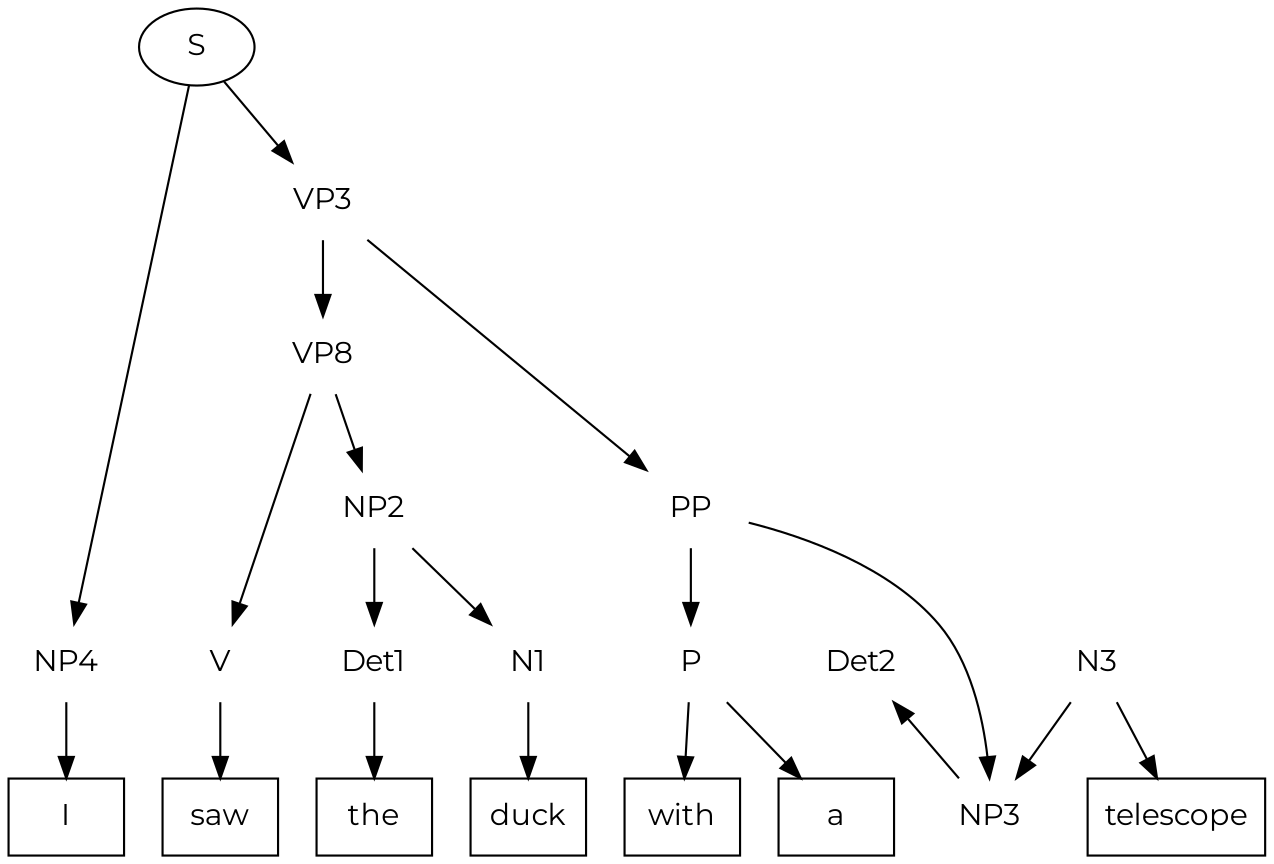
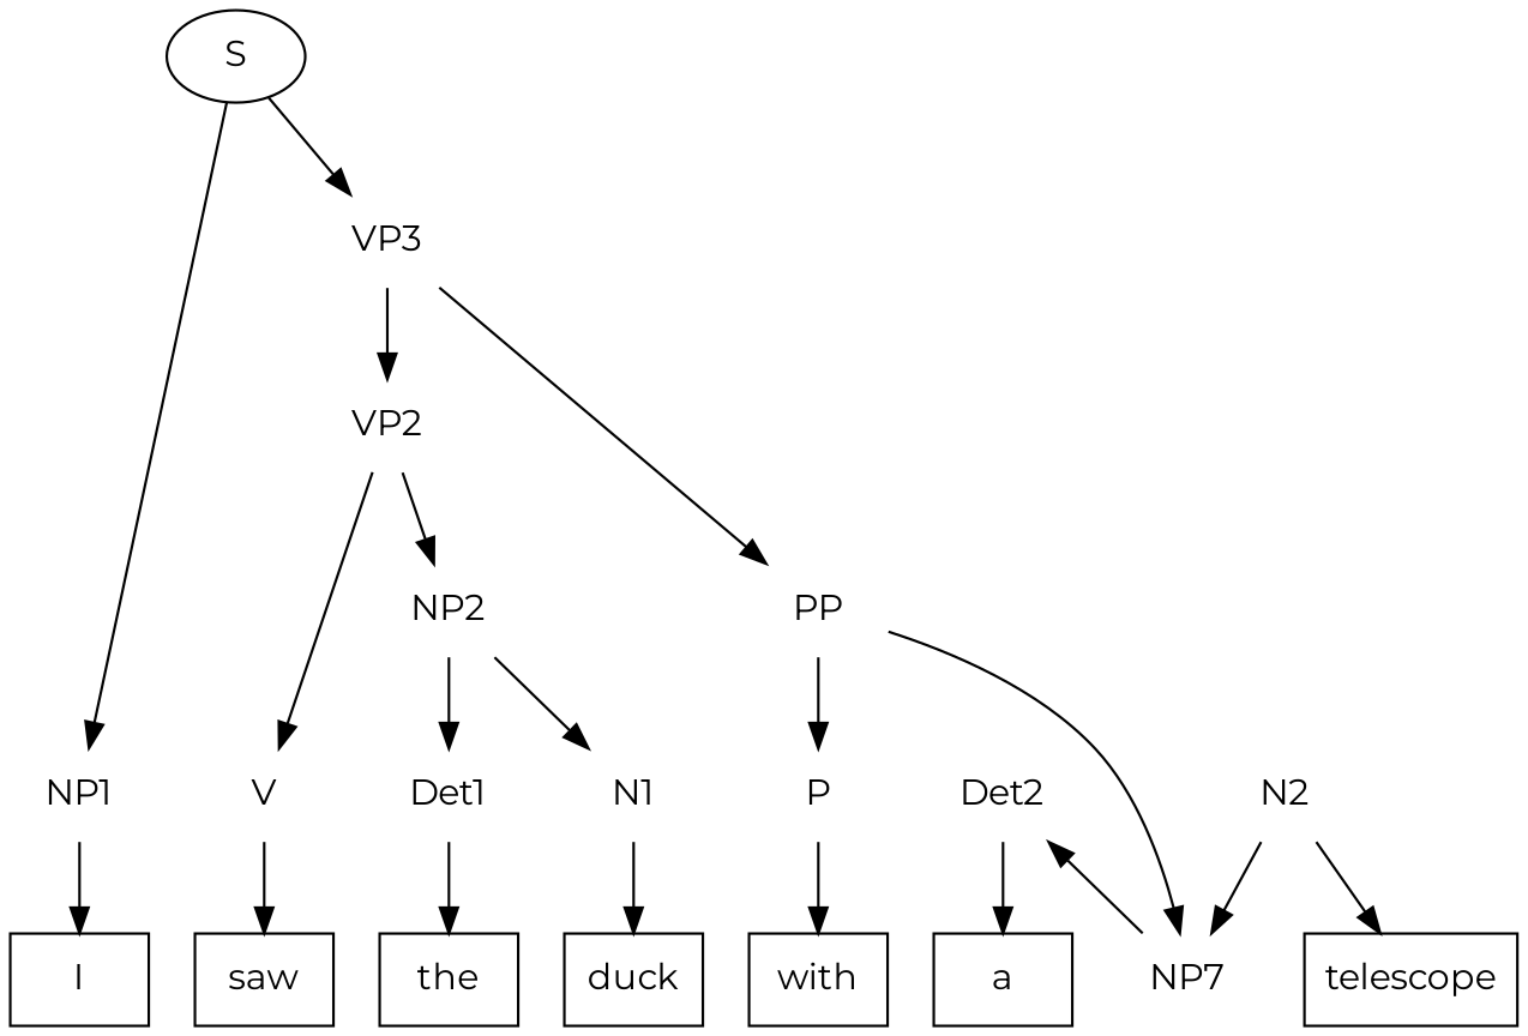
  digraph {
    fontname=Montserrat
    rankdir=TB
    node [fontname=Montserrat shape=none]
    edge [fontname=Montserrat style=solid]
    I [shape=box]
    saw [shape=box]
    the [shape=box]
    duck [shape=box]
    with [shape=box]
    a [shape=box]
    telescope [shape=box]
-   NP1 [label=NP4]
+   NP1
    V
    Det1
    N1
    P
    Det2
-   N2 [label=N3]
-   NP3
+   N2
+   NP3 [label=NP7]
    S [shape=""]
    n17 [label=VP3]
-   VP2 [label=VP8]
+   VP2
    PP
    NP2
    subgraph sub_1 {
      rank=same
      rankdir=LR
      I
      saw
      the
      duck
      with
      a
      telescope
    }
    subgraph sub_2 {
      rank=same
      rankdir=LR
      NP1
      V
      Det1
      N1
      P
      Det2
      N2
    }
    I -> saw [style=invis]
    saw -> the [style=invis]
    the -> duck [style=invis]
    duck -> with [style=invis]
    with -> a [style=invis]
    a -> telescope [style=invis]
    NP1 -> I
    NP1 -> V [style=invis]
    V -> saw
    V -> Det1 [style=invis]
    Det1 -> the
    Det1 -> N1 [style=invis]
    N1 -> duck
    N1 -> P [style=invis]
    P -> with
    P -> Det2 [style=invis]
-   P -> a
+   Det2 -> a
    Det2 -> N2 [style=invis]
    N2 -> telescope
    N2 -> NP3
    NP3 -> Det2
    S -> NP1
    S -> n17
    n17 -> VP2
    n17 -> PP
    VP2 -> V
    VP2 -> NP2
    PP -> P
    PP -> NP3
    NP2 -> Det1
    NP2 -> N1
  }
